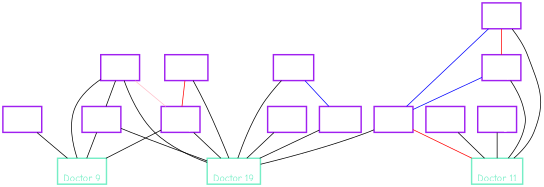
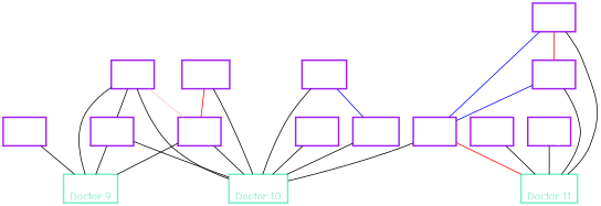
  digraph {
    fontname="Comic Neue"
    rankdir=TB
    node [color=purple fontcolor=white fontname="Comic Neue" labelloc=b shape=box style=bold]
    edge [dir=none fontname="Comic Neue"]
    n1 [color=aquamarine2 fontcolor=aquamarine2 label="Doctor 9"]
-   n2 [color=aquamarine2 fontcolor=aquamarine2 label="Doctor 19"]
+   n2 [color=aquamarine2 fontcolor=aquamarine2 label="Doctor 10"]
    n3 [color=aquamarine2 fontcolor=aquamarine2 label="Doctor 11"]
    n4 [label=Adam]
    n5 [label=Rose]
    n6 [label=Jack]
    n7 [label=Micky]
    n8 [label=Martha]
    n9 [label=Donna]
    n10 [label=Wilfred]
    n11 [label=Sarah]
    n12 [label=River]
    n13 [label=Amy]
    n14 [label=Rory]
    n15 [label=Clara]
    n16 [label=Craig]
    subgraph sub_1 {
      rank=same
      n1
      n2
      n3
    }
    n4 -> n1
    n5 -> n1
    n5 -> n2
    n5 -> n6
    n5 -> n7 [color=pink]
    n6 -> n1
    n6 -> n2
    n7 -> n1
    n7 -> n2
    n8 -> n2
    n8 -> n7 [color=red]
    n9 -> n2
    n9 -> n10 [color=blue]
    n10 -> n2
    n11 -> n2
    n12 -> n2
    n12 -> n3 [color=red]
    n13 -> n3
    n13 -> n12 [color=blue]
    n13 -> n14 [color=red]
    n14 -> n3
    n14 -> n12 [color=blue]
    n15 -> n3
    n16 -> n3
  }
